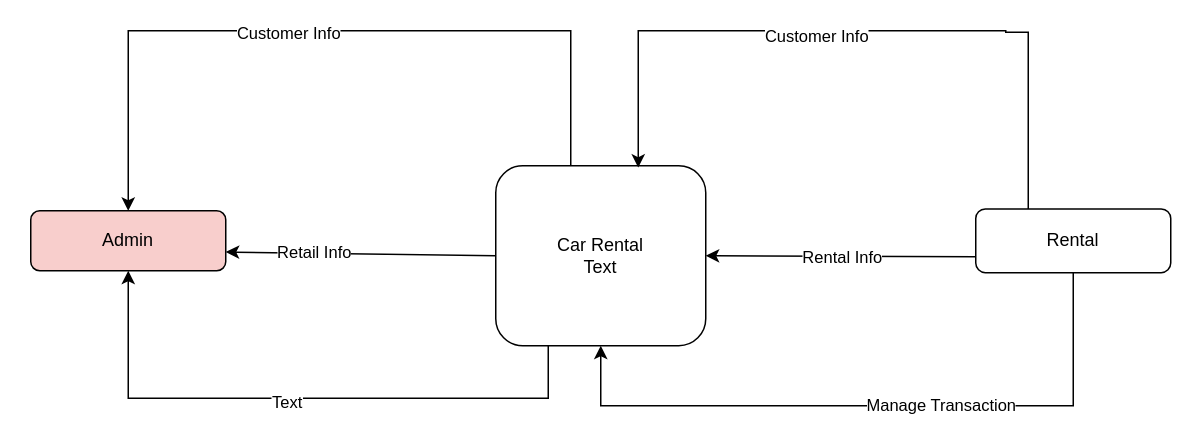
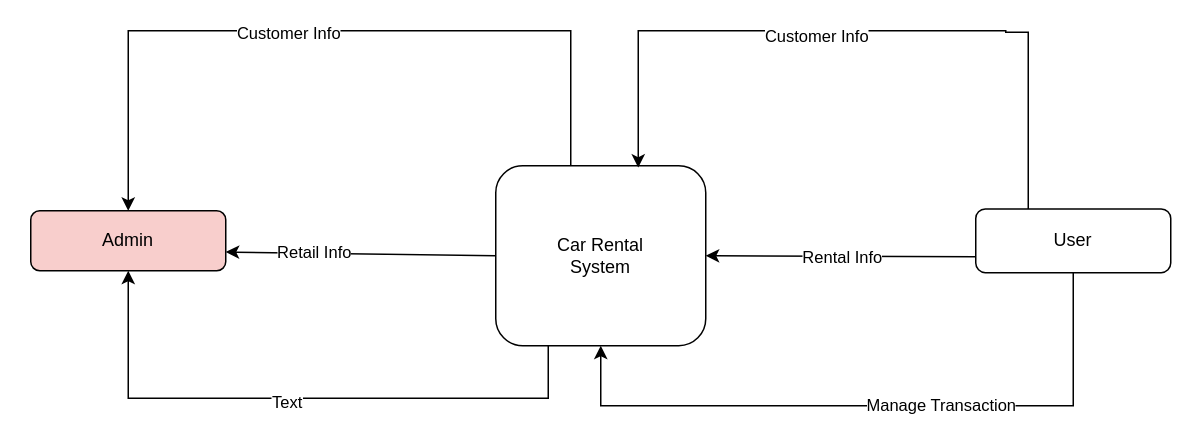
  <mxCell id="0" />
  <mxCell id="1" parent="0" />
  <mxCell id="2" style="edgeStyle=orthogonalEdgeStyle;rounded=0;orthogonalLoop=1;jettySize=auto;html=1;entryX=0.5;entryY=0;entryDx=0;entryDy=0;" parent="1" source="8" target="12" edge="1"><mxGeometry relative="1" as="geometry"><mxPoint x="80" y="99" as="targetPoint" /><mxPoint x="380.05" y="69" as="sourcePoint" /><Array as="points"><mxPoint x="380" y="20" /><mxPoint x="85" y="20" /></Array></mxGeometry></mxCell>
  <mxCell id="3" value="Customer Info" style="edgeLabel;html=1;align=center;verticalAlign=middle;resizable=0;points=[];" parent="2" vertex="1" connectable="0"><mxGeometry x="0.104" y="1" relative="1" as="geometry"><mxPoint as="offset" /></mxGeometry></mxCell>
  <mxCell id="4" style="edgeStyle=orthogonalEdgeStyle;rounded=0;orthogonalLoop=1;jettySize=auto;html=1;exitX=0.5;exitY=1;exitDx=0;exitDy=0;entryX=0.5;entryY=1;entryDx=0;entryDy=0;" parent="1" source="11" target="8" edge="1"><mxGeometry relative="1" as="geometry"><mxPoint x="400" y="310" as="targetPoint" /><Array as="points"><mxPoint x="715" y="270" /><mxPoint x="400" y="270" /></Array></mxGeometry></mxCell>
  <mxCell id="5" value="Manage Transaction" style="edgeLabel;html=1;align=center;verticalAlign=middle;resizable=0;points=[];" parent="4" vertex="1" connectable="0"><mxGeometry x="-0.202" y="-1" relative="1" as="geometry"><mxPoint as="offset" /></mxGeometry></mxCell>
  <mxCell id="6" style="edgeStyle=orthogonalEdgeStyle;rounded=0;orthogonalLoop=1;jettySize=auto;html=1;exitX=0.25;exitY=1;exitDx=0;exitDy=0;entryX=0.5;entryY=1;entryDx=0;entryDy=0;" parent="1" source="8" target="12" edge="1"><mxGeometry relative="1" as="geometry"><mxPoint x="80" y="260" as="targetPoint" /><Array as="points"><mxPoint x="365" y="265" /><mxPoint x="85" y="265" /></Array></mxGeometry></mxCell>
  <mxCell id="7" value="Text" style="edgeLabel;html=1;align=center;verticalAlign=middle;resizable=0;points=[];" parent="6" vertex="1" connectable="0"><mxGeometry x="0.052" y="2" relative="1" as="geometry"><mxPoint as="offset" /></mxGeometry></mxCell>
- <mxCell id="8" value="Car Rental&lt;div&gt;Text&lt;/div&gt;" style="rounded=1;whiteSpace=wrap;html=1;" parent="1" vertex="1"><mxGeometry x="330" y="110" width="140" height="120" as="geometry" /></mxCell>
+ <mxCell id="8" value="Car Rental&lt;div&gt;System&lt;/div&gt;" style="rounded=1;whiteSpace=wrap;html=1;" parent="1" vertex="1"><mxGeometry x="330" y="110" width="140" height="120" as="geometry" /></mxCell>
  <mxCell id="9" style="edgeStyle=orthogonalEdgeStyle;rounded=0;orthogonalLoop=1;jettySize=auto;html=1;exitX=0.5;exitY=0;exitDx=0;exitDy=0;entryX=0.75;entryY=0;entryDx=0;entryDy=0;" parent="1" edge="1"><mxGeometry relative="1" as="geometry"><mxPoint x="425" y="111.25" as="targetPoint" /><mxPoint x="685" y="140" as="sourcePoint" /><Array as="points"><mxPoint x="685" y="21" /><mxPoint x="670" y="21" /><mxPoint x="530" y="20" /><mxPoint x="425" y="21" /></Array></mxGeometry></mxCell>
  <mxCell id="10" value="Customer Info" style="edgeLabel;html=1;align=center;verticalAlign=middle;resizable=0;points=[];" parent="9" vertex="1" connectable="0"><mxGeometry x="0.109" y="3" relative="1" as="geometry"><mxPoint x="-1" as="offset" /></mxGeometry></mxCell>
- <mxCell id="11" value="Rental" style="rounded=1;whiteSpace=wrap;html=1;" parent="1" vertex="1"><mxGeometry x="650" y="138.75" width="130" height="42.5" as="geometry" /></mxCell>
+ <mxCell id="11" value="User" style="rounded=1;whiteSpace=wrap;html=1;" parent="1" vertex="1"><mxGeometry x="650" y="138.75" width="130" height="42.5" as="geometry" /></mxCell>
  <mxCell id="12" value="Admin" style="rounded=1;whiteSpace=wrap;html=1;fillColor=#f8cecc;" parent="1" vertex="1"><mxGeometry x="20" y="140" width="130" height="40" as="geometry" /></mxCell>
  <mxCell id="13" value="" style="endArrow=classic;html=1;rounded=0;entryX=1;entryY=0.5;entryDx=0;entryDy=0;exitX=0;exitY=0.5;exitDx=0;exitDy=0;" parent="1" source="8" edge="1"><mxGeometry width="50" height="50" relative="1" as="geometry"><mxPoint x="330" y="172.5" as="sourcePoint" /><mxPoint x="150" y="167.5" as="targetPoint" /><Array as="points" /></mxGeometry></mxCell>
  <mxCell id="14" value="Retail Info" style="edgeLabel;html=1;align=center;verticalAlign=middle;resizable=0;points=[];" parent="13" vertex="1" connectable="0"><mxGeometry x="0.353" y="-1" relative="1" as="geometry"><mxPoint as="offset" /></mxGeometry></mxCell>
  <mxCell id="15" value="" style="edgeStyle=none;orthogonalLoop=1;jettySize=auto;html=1;rounded=0;entryX=1;entryY=0.5;entryDx=0;entryDy=0;exitX=0;exitY=0.75;exitDx=0;exitDy=0;" parent="1" source="11" target="8" edge="1"><mxGeometry width="100" relative="1" as="geometry"><mxPoint x="460" y="140" as="sourcePoint" /><mxPoint x="560" y="140" as="targetPoint" /><Array as="points" /></mxGeometry></mxCell>
  <mxCell id="16" value="Rental Info" style="edgeLabel;html=1;align=center;verticalAlign=middle;resizable=0;points=[];" parent="15" vertex="1" connectable="0"><mxGeometry x="-0.002" relative="1" as="geometry"><mxPoint as="offset" /></mxGeometry></mxCell>
